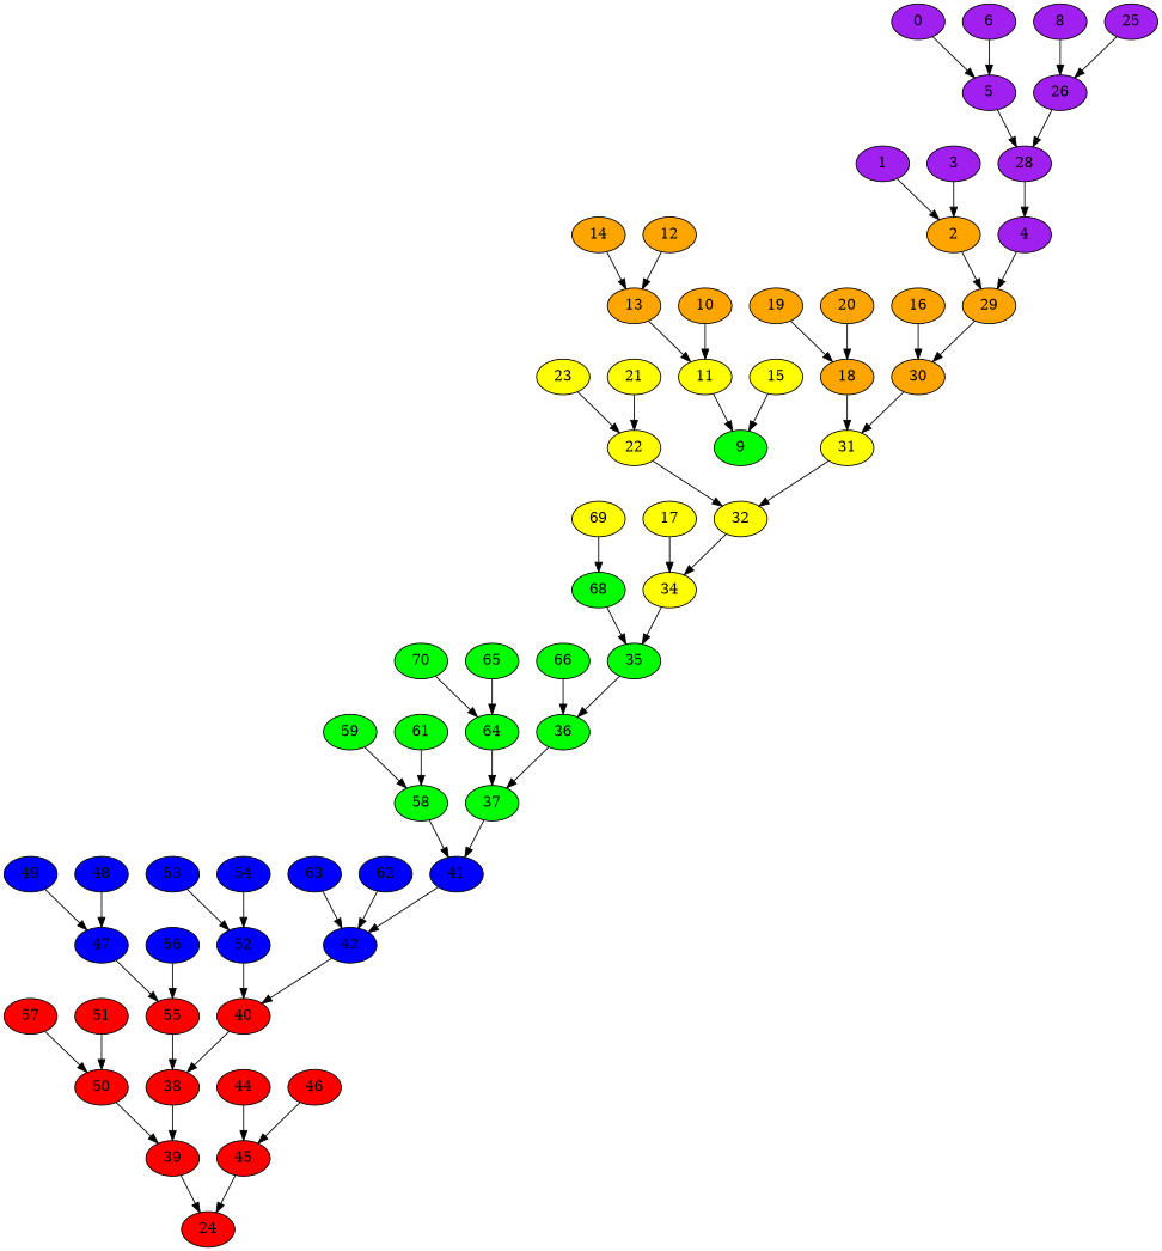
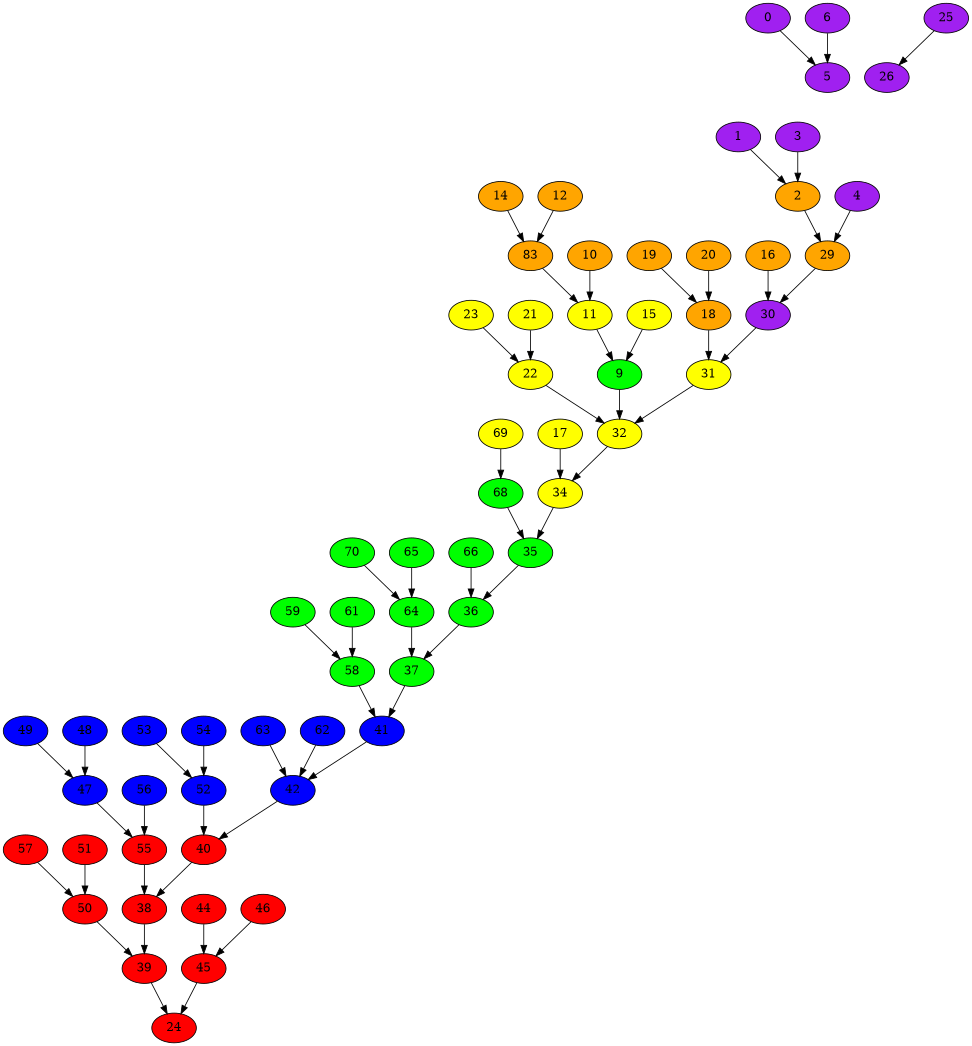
  digraph {
    rankdir=TB
    node [fillcolor=green style=filled]
    45 [fillcolor=red]
    24 [fillcolor=red]
    39 [fillcolor=red]
    44 [fillcolor=red]
    46 [fillcolor=red]
    50 [fillcolor=red]
    38 [fillcolor=red]
    57 [fillcolor=red]
    51 [fillcolor=red]
    55 [fillcolor=red]
    40 [fillcolor=red]
    47 [fillcolor=blue]
    56 [fillcolor=blue]
    52 [fillcolor=blue]
    42 [fillcolor=blue]
    49 [fillcolor=blue]
    48 [fillcolor=blue]
    53 [fillcolor=blue]
    54 [fillcolor=blue]
    63 [fillcolor=blue]
    62 [fillcolor=blue]
    41 [fillcolor=blue]
    58
    59
    61
    37
    64
    n28 [label=70]
    65
    66
    36
    35
    68
    34 [fillcolor=yellow]
    69 [fillcolor=yellow]
    17 [fillcolor=yellow]
    32 [fillcolor=yellow]
    22 [fillcolor=yellow]
    9
    31 [fillcolor=yellow]
    23 [fillcolor=yellow]
    21 [fillcolor=yellow]
    11 [fillcolor=yellow]
    15 [fillcolor=yellow]
-   13 [fillcolor=orange]
+   13 [fillcolor=orange label=83]
    10 [fillcolor=orange]
    14 [fillcolor=orange]
    12 [fillcolor=orange]
    18 [fillcolor=orange]
-   30 [fillcolor=orange]
+   30 [fillcolor=purple]
    19 [fillcolor=orange]
    20 [fillcolor=orange]
    16 [fillcolor=orange]
    29 [fillcolor=orange]
    2 [fillcolor=orange]
    4 [fillcolor=purple]
    1 [fillcolor=purple]
    3 [fillcolor=purple]
-   28 [fillcolor=purple]
    5 [fillcolor=purple]
    26 [fillcolor=purple]
    n62 [fillcolor=purple label=0]
    6 [fillcolor=purple]
-   8 [fillcolor=purple]
    25 [fillcolor=purple]
    45 -> 24
    39 -> 24
    44 -> 45
    46 -> 45
    50 -> 39
    38 -> 39
    57 -> 50
    51 -> 50
    55 -> 38
    40 -> 38
    47 -> 55
    56 -> 55
    52 -> 40
    42 -> 40
    49 -> 47
    48 -> 47
    53 -> 52
    54 -> 52
    63 -> 42
    62 -> 42
    41 -> 42
    58 -> 41
    59 -> 58
    61 -> 58
    37 -> 41
    64 -> 37
    n28 -> 64
    65 -> 64
    66 -> 36
    36 -> 37
    35 -> 36
    68 -> 35
    34 -> 35
    69 -> 68
    17 -> 34
    32 -> 34
    22 -> 32
+   9 -> 32
    31 -> 32
    23 -> 22
    21 -> 22
    11 -> 9
    15 -> 9
    13 -> 11
    10 -> 11
    14 -> 13
    12 -> 13
    18 -> 31
    30 -> 31
    19 -> 18
    20 -> 18
    16 -> 30
    29 -> 30
    2 -> 29
    4 -> 29
    1 -> 2
    3 -> 2
-   28 -> 4
-   5 -> 28
-   26 -> 28
    n62 -> 5
    6 -> 5
-   8 -> 26
    25 -> 26
  }
